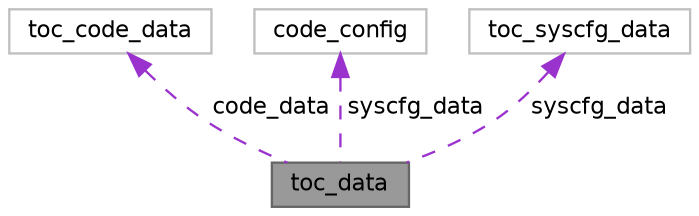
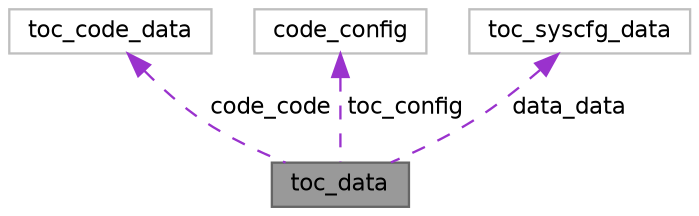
  digraph {
    node [color=grey75 fillcolor=white fontname=Helvetica fontsize=10 shape=box style=filled]
    edge [color=darkorchid3 dir=back fontname=Helvetica fontsize=10 labelfontname=Helvetica labelfontsize=10 style=dashed]
    n1 [color=gray40 fillcolor=grey60 fontcolor=black height=0.2 label=toc_data width=0.4]
    n2 [height=0.2 label=toc_code_data width=0.4]
    n3 [height=0.2 label=code_config width=0.4]
    n4 [height=0.2 label=toc_syscfg_data width=0.4]
-   n2 -> n1 [label=" code_data"]
-   n3 -> n1 [label=" syscfg_data"]
-   n4 -> n1 [label=" syscfg_data"]
+   n2 -> n1 [label=" code_code"]
+   n3 -> n1 [label=" toc_config"]
+   n4 -> n1 [label=" data_data"]
  }
